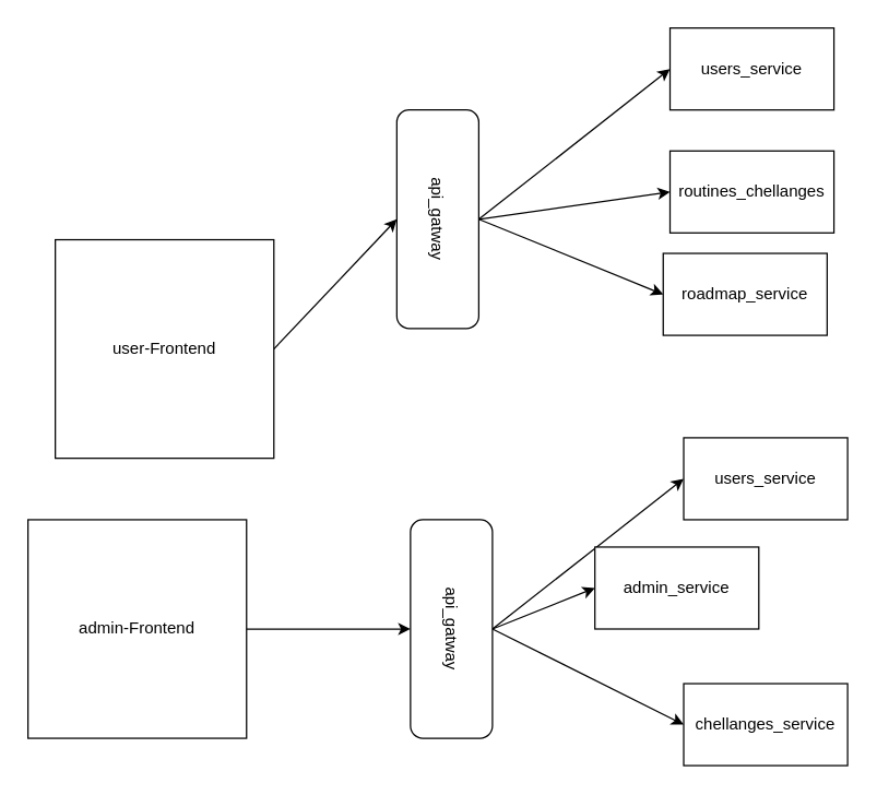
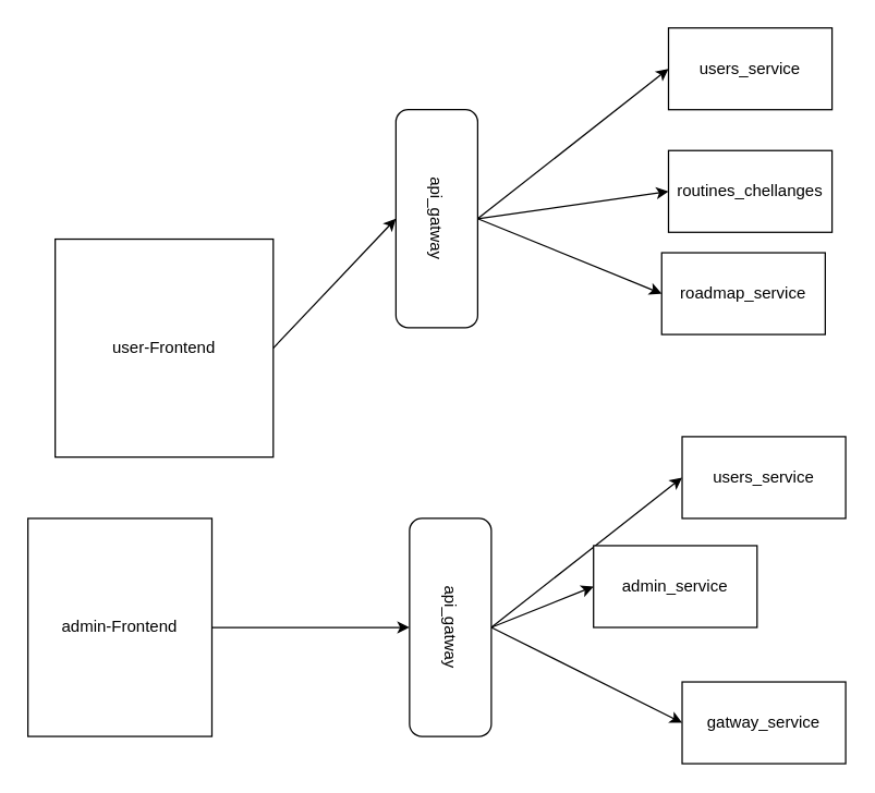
  <mxCell id="0" />
  <mxCell id="1" parent="0" />
  <mxCell id="2" style="edgeStyle=none;html=1;exitX=1;exitY=0.5;exitDx=0;exitDy=0;entryX=0.5;entryY=1;entryDx=0;entryDy=0;" edge="1" parent="1" source="3" target="7"><mxGeometry relative="1" as="geometry" /></mxCell>
  <mxCell id="3" value="user-Frontend" style="whiteSpace=wrap;html=1;aspect=fixed;" vertex="1" parent="1"><mxGeometry x="40" y="175" width="160" height="160" as="geometry" /></mxCell>
  <mxCell id="4" style="edgeStyle=none;html=1;exitX=0.5;exitY=0;exitDx=0;exitDy=0;entryX=0;entryY=0.5;entryDx=0;entryDy=0;" edge="1" parent="1" source="7" target="8"><mxGeometry relative="1" as="geometry" /></mxCell>
  <mxCell id="5" style="edgeStyle=none;html=1;exitX=0.5;exitY=0;exitDx=0;exitDy=0;entryX=0;entryY=0.5;entryDx=0;entryDy=0;" edge="1" parent="1" source="7" target="9"><mxGeometry relative="1" as="geometry" /></mxCell>
  <mxCell id="6" style="edgeStyle=none;html=1;exitX=0.5;exitY=0;exitDx=0;exitDy=0;entryX=0;entryY=0.5;entryDx=0;entryDy=0;" edge="1" parent="1" source="7" target="10"><mxGeometry relative="1" as="geometry" /></mxCell>
  <mxCell id="7" value="api_gatway" style="rounded=1;whiteSpace=wrap;html=1;rotation=90;" vertex="1" parent="1"><mxGeometry x="240" y="130" width="160" height="60" as="geometry" /></mxCell>
  <mxCell id="8" value="users_service" style="rounded=0;whiteSpace=wrap;html=1;" vertex="1" parent="1"><mxGeometry x="490" y="20" width="120" height="60" as="geometry" /></mxCell>
  <mxCell id="9" value="routines_chellanges" style="rounded=0;whiteSpace=wrap;html=1;" vertex="1" parent="1"><mxGeometry x="490" y="110" width="120" height="60" as="geometry" /></mxCell>
  <mxCell id="10" value="roadmap_service" style="rounded=0;whiteSpace=wrap;html=1;" vertex="1" parent="1"><mxGeometry x="485" y="185" width="120" height="60" as="geometry" /></mxCell>
  <mxCell id="11" style="edgeStyle=none;html=1;exitX=1;exitY=0.5;exitDx=0;exitDy=0;entryX=0.5;entryY=1;entryDx=0;entryDy=0;" edge="1" parent="1" source="12" target="16"><mxGeometry relative="1" as="geometry" /></mxCell>
- <mxCell id="12" value="admin-Frontend" style="whiteSpace=wrap;html=1;aspect=fixed;" vertex="1" parent="1"><mxGeometry x="20" y="380" width="160" height="160" as="geometry" /></mxCell>
+ <mxCell id="12" value="admin-Frontend" style="whiteSpace=wrap;html=1;aspect=fixed;" vertex="1" parent="1"><mxGeometry x="20" y="380" width="135" height="160" as="geometry" /></mxCell>
  <mxCell id="13" style="edgeStyle=none;html=1;exitX=0.5;exitY=0;exitDx=0;exitDy=0;entryX=0;entryY=0.5;entryDx=0;entryDy=0;" edge="1" parent="1" source="16" target="17"><mxGeometry relative="1" as="geometry" /></mxCell>
  <mxCell id="14" style="edgeStyle=none;html=1;exitX=0.5;exitY=0;exitDx=0;exitDy=0;entryX=0;entryY=0.5;entryDx=0;entryDy=0;" edge="1" parent="1" source="16" target="18"><mxGeometry relative="1" as="geometry" /></mxCell>
  <mxCell id="15" style="edgeStyle=none;html=1;exitX=0.5;exitY=0;exitDx=0;exitDy=0;entryX=0;entryY=0.5;entryDx=0;entryDy=0;" edge="1" parent="1" source="16" target="19"><mxGeometry relative="1" as="geometry" /></mxCell>
  <mxCell id="16" value="api_gatway" style="rounded=1;whiteSpace=wrap;html=1;rotation=90;" vertex="1" parent="1"><mxGeometry x="250" y="430" width="160" height="60" as="geometry" /></mxCell>
  <mxCell id="17" value="users_service" style="rounded=0;whiteSpace=wrap;html=1;" vertex="1" parent="1"><mxGeometry x="500" y="320" width="120" height="60" as="geometry" /></mxCell>
  <mxCell id="18" value="admin_service" style="rounded=0;whiteSpace=wrap;html=1;" vertex="1" parent="1"><mxGeometry x="435" y="400" width="120" height="60" as="geometry" /></mxCell>
- <mxCell id="19" value="chellanges_service" style="rounded=0;whiteSpace=wrap;html=1;" vertex="1" parent="1"><mxGeometry x="500" y="500" width="120" height="60" as="geometry" /></mxCell>
+ <mxCell id="19" value="gatway_service" style="rounded=0;whiteSpace=wrap;html=1;" vertex="1" parent="1"><mxGeometry x="500" y="500" width="120" height="60" as="geometry" /></mxCell>
